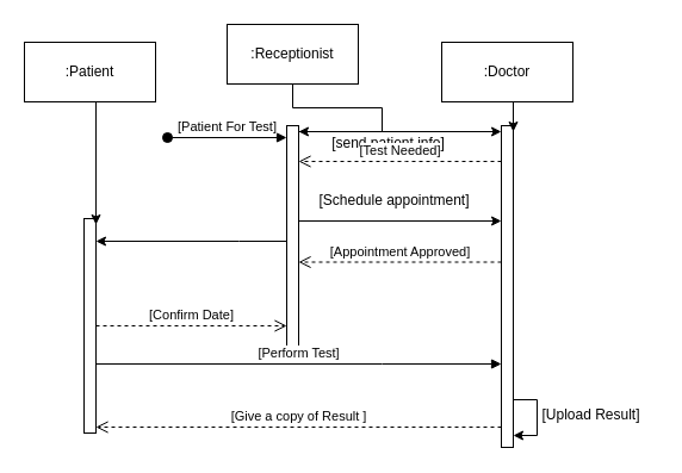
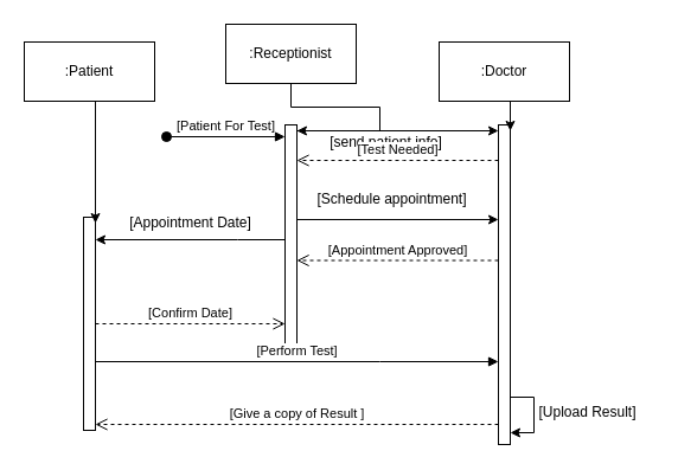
  <mxCell id="0" />
  <mxCell id="1" parent="0" />
  <mxCell id="2" value=":Doctor" style="html=1;whiteSpace=wrap;" vertex="1" parent="1"><mxGeometry x="370" y="35" width="110" height="50" as="geometry" /></mxCell>
  <mxCell id="3" value=":Receptionist" style="html=1;whiteSpace=wrap;" vertex="1" parent="1"><mxGeometry x="190" y="20" width="110" height="50" as="geometry" /></mxCell>
  <mxCell id="4" style="edgeStyle=orthogonalEdgeStyle;rounded=0;orthogonalLoop=1;jettySize=auto;html=1;curved=0;" edge="1" parent="1"><mxGeometry relative="1" as="geometry"><mxPoint x="250" y="185" as="sourcePoint" /><mxPoint x="420" y="185" as="targetPoint" /></mxGeometry></mxCell>
  <mxCell id="5" style="edgeStyle=orthogonalEdgeStyle;rounded=0;orthogonalLoop=1;jettySize=auto;html=1;curved=0;" edge="1" parent="1"><mxGeometry relative="1" as="geometry"><mxPoint x="240" y="202" as="sourcePoint" /><mxPoint x="80" y="202" as="targetPoint" /><Array as="points"><mxPoint x="200" y="202" /><mxPoint x="200" y="202" /></Array></mxGeometry></mxCell>
  <mxCell id="6" value="" style="html=1;points=[[0,0,0,0,5],[0,1,0,0,-5],[1,0,0,0,5],[1,1,0,0,-5]];perimeter=orthogonalPerimeter;outlineConnect=0;targetShapes=umlLifeline;portConstraint=eastwest;newEdgeStyle={&quot;curved&quot;:0,&quot;rounded&quot;:0};" vertex="1" parent="1"><mxGeometry x="240" y="105" width="10" height="190" as="geometry" /></mxCell>
  <mxCell id="7" style="edgeStyle=orthogonalEdgeStyle;rounded=0;orthogonalLoop=1;jettySize=auto;html=1;exitX=0.5;exitY=1;exitDx=0;exitDy=0;entryX=1;entryY=0;entryDx=0;entryDy=5;entryPerimeter=0;" edge="1" parent="1" source="3" target="6"><mxGeometry relative="1" as="geometry" /></mxCell>
  <mxCell id="8" value="" style="html=1;points=[[0,0,0,0,5],[0,1,0,0,-5],[1,0,0,0,5],[1,1,0,0,-5]];perimeter=orthogonalPerimeter;outlineConnect=0;targetShapes=umlLifeline;portConstraint=eastwest;newEdgeStyle={&quot;curved&quot;:0,&quot;rounded&quot;:0};" vertex="1" parent="1"><mxGeometry x="420" y="105" width="10" height="270" as="geometry" /></mxCell>
  <mxCell id="9" style="edgeStyle=orthogonalEdgeStyle;rounded=0;orthogonalLoop=1;jettySize=auto;html=1;curved=0;exitX=1;exitY=0;exitDx=0;exitDy=5;exitPerimeter=0;entryX=0;entryY=0;entryDx=0;entryDy=5;entryPerimeter=0;" edge="1" parent="1" source="6" target="8"><mxGeometry relative="1" as="geometry" /></mxCell>
  <mxCell id="10" value="[send patient info]" style="text;html=1;align=center;verticalAlign=middle;resizable=0;points=[];autosize=1;strokeColor=none;fillColor=none;" vertex="1" parent="1"><mxGeometry x="265" y="105" width="120" height="30" as="geometry" /></mxCell>
  <mxCell id="11" value="[Test Needed]" style="html=1;verticalAlign=bottom;endArrow=open;dashed=1;endSize=8;curved=0;rounded=0;" edge="1" parent="1" source="8" target="6"><mxGeometry relative="1" as="geometry"><mxPoint x="370" y="255" as="sourcePoint" /><mxPoint x="290" y="255" as="targetPoint" /><Array as="points"><mxPoint x="340" y="135" /></Array></mxGeometry></mxCell>
  <mxCell id="12" style="edgeStyle=orthogonalEdgeStyle;rounded=0;orthogonalLoop=1;jettySize=auto;html=1;exitX=0.5;exitY=1;exitDx=0;exitDy=0;entryX=1;entryY=0;entryDx=0;entryDy=5;entryPerimeter=0;" edge="1" parent="1" source="2" target="8"><mxGeometry relative="1" as="geometry" /></mxCell>
  <mxCell id="13" value="[Schedule appointment]" style="text;html=1;align=center;verticalAlign=middle;resizable=0;points=[];autosize=1;strokeColor=none;fillColor=none;" vertex="1" parent="1"><mxGeometry x="255" y="153" width="150" height="30" as="geometry" /></mxCell>
  <mxCell id="14" value="[Appointment Approved]" style="html=1;verticalAlign=bottom;endArrow=open;dashed=1;endSize=8;curved=0;rounded=0;" edge="1" parent="1"><mxGeometry relative="1" as="geometry"><mxPoint x="420" y="219.5" as="sourcePoint" /><mxPoint x="250" y="219.5" as="targetPoint" /><Array as="points" /></mxGeometry></mxCell>
  <mxCell id="15" value=":Patient" style="html=1;whiteSpace=wrap;" vertex="1" parent="1"><mxGeometry x="20" y="35" width="110" height="50" as="geometry" /></mxCell>
  <mxCell id="16" value="" style="html=1;points=[[0,0,0,0,5],[0,1,0,0,-5],[1,0,0,0,5],[1,1,0,0,-5]];perimeter=orthogonalPerimeter;outlineConnect=0;targetShapes=umlLifeline;portConstraint=eastwest;newEdgeStyle={&quot;curved&quot;:0,&quot;rounded&quot;:0};" vertex="1" parent="1"><mxGeometry x="70" y="183" width="10" height="180" as="geometry" /></mxCell>
  <mxCell id="17" style="edgeStyle=orthogonalEdgeStyle;rounded=0;orthogonalLoop=1;jettySize=auto;html=1;exitX=0.5;exitY=1;exitDx=0;exitDy=0;entryX=1;entryY=0;entryDx=0;entryDy=5;entryPerimeter=0;" edge="1" parent="1" source="15" target="16"><mxGeometry relative="1" as="geometry"><Array as="points"><mxPoint x="80" y="85" /></Array></mxGeometry></mxCell>
+ <mxCell id="18" value="[Appointment Date]" style="text;html=1;align=center;verticalAlign=middle;resizable=0;points=[];autosize=1;strokeColor=none;fillColor=none;" vertex="1" parent="1"><mxGeometry x="95" y="173" width="130" height="30" as="geometry" /></mxCell>
  <mxCell id="19" value="[Confirm Date]" style="html=1;verticalAlign=bottom;endArrow=open;dashed=1;endSize=8;curved=0;rounded=0;" edge="1" parent="1" source="16" target="6"><mxGeometry relative="1" as="geometry"><mxPoint x="90" y="285" as="sourcePoint" /><mxPoint x="180" y="165" as="targetPoint" /></mxGeometry></mxCell>
  <mxCell id="20" value="[Perform Test]" style="html=1;verticalAlign=bottom;endArrow=block;curved=0;rounded=0;" edge="1" parent="1"><mxGeometry width="80" relative="1" as="geometry"><mxPoint x="80" y="305" as="sourcePoint" /><mxPoint x="420" y="305" as="targetPoint" /><Array as="points"><mxPoint x="320" y="305" /></Array></mxGeometry></mxCell>
  <mxCell id="21" style="edgeStyle=orthogonalEdgeStyle;rounded=0;orthogonalLoop=1;jettySize=auto;html=1;curved=0;" edge="1" parent="1" source="8"><mxGeometry relative="1" as="geometry"><mxPoint x="430" y="345" as="sourcePoint" /><mxPoint x="430" y="365" as="targetPoint" /><Array as="points"><mxPoint x="450" y="335" /><mxPoint x="450" y="365" /></Array></mxGeometry></mxCell>
  <mxCell id="22" value="[Upload Result]" style="text;html=1;align=center;verticalAlign=middle;resizable=0;points=[];autosize=1;strokeColor=none;fillColor=none;" vertex="1" parent="1"><mxGeometry x="440" y="333" width="110" height="30" as="geometry" /></mxCell>
  <mxCell id="23" value="[Give a copy of Result ]" style="html=1;verticalAlign=bottom;endArrow=open;dashed=1;endSize=8;curved=0;rounded=0;entryX=1;entryY=1;entryDx=0;entryDy=-5;entryPerimeter=0;" edge="1" parent="1" source="8" target="16"><mxGeometry relative="1" as="geometry"><mxPoint x="340" y="355" as="sourcePoint" /><mxPoint x="260" y="355" as="targetPoint" /></mxGeometry></mxCell>
  <mxCell id="24" value="[Patient For Test]" style="html=1;verticalAlign=bottom;startArrow=oval;startFill=1;endArrow=block;startSize=8;curved=0;rounded=0;" edge="1" parent="1"><mxGeometry width="60" relative="1" as="geometry"><mxPoint x="140" y="115" as="sourcePoint" /><mxPoint x="240" y="115" as="targetPoint" /></mxGeometry></mxCell>
